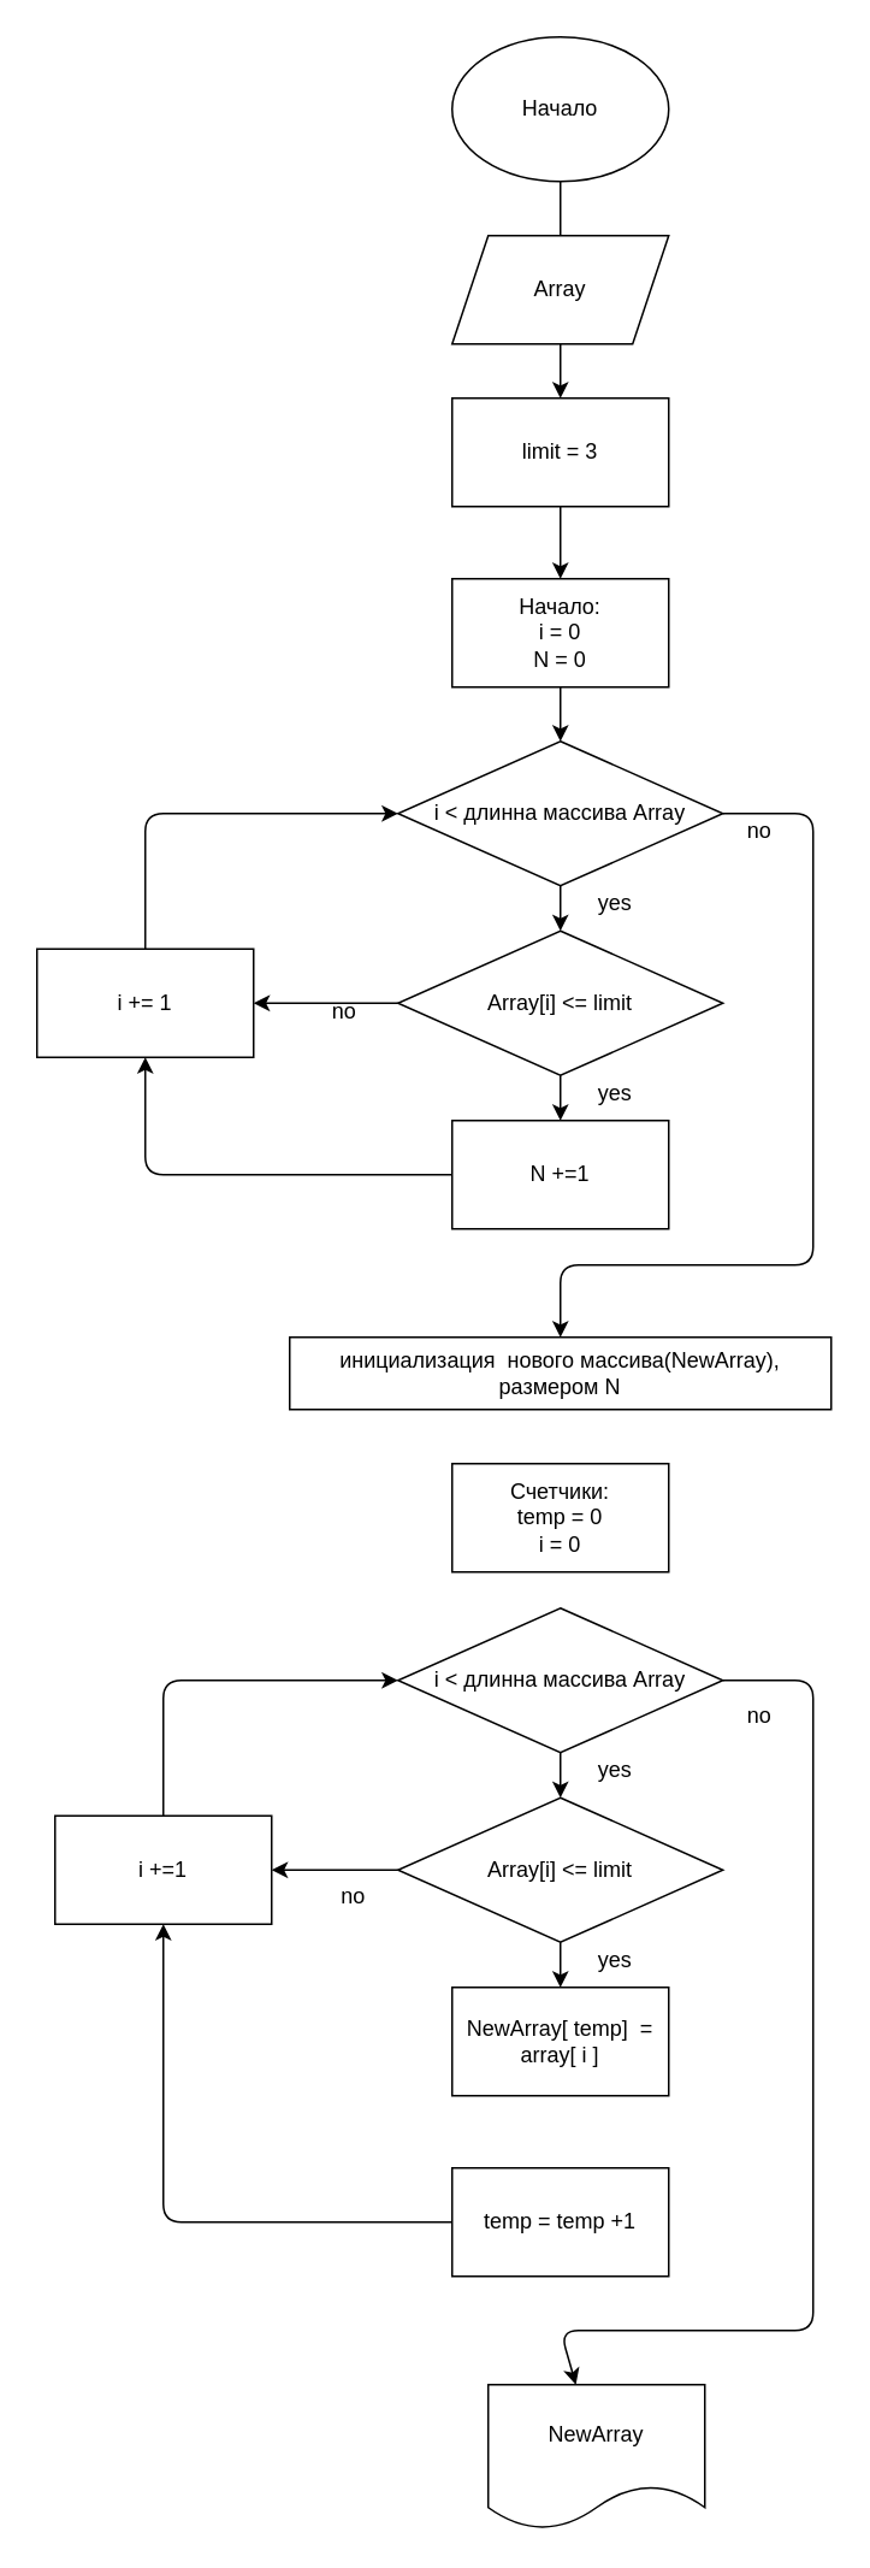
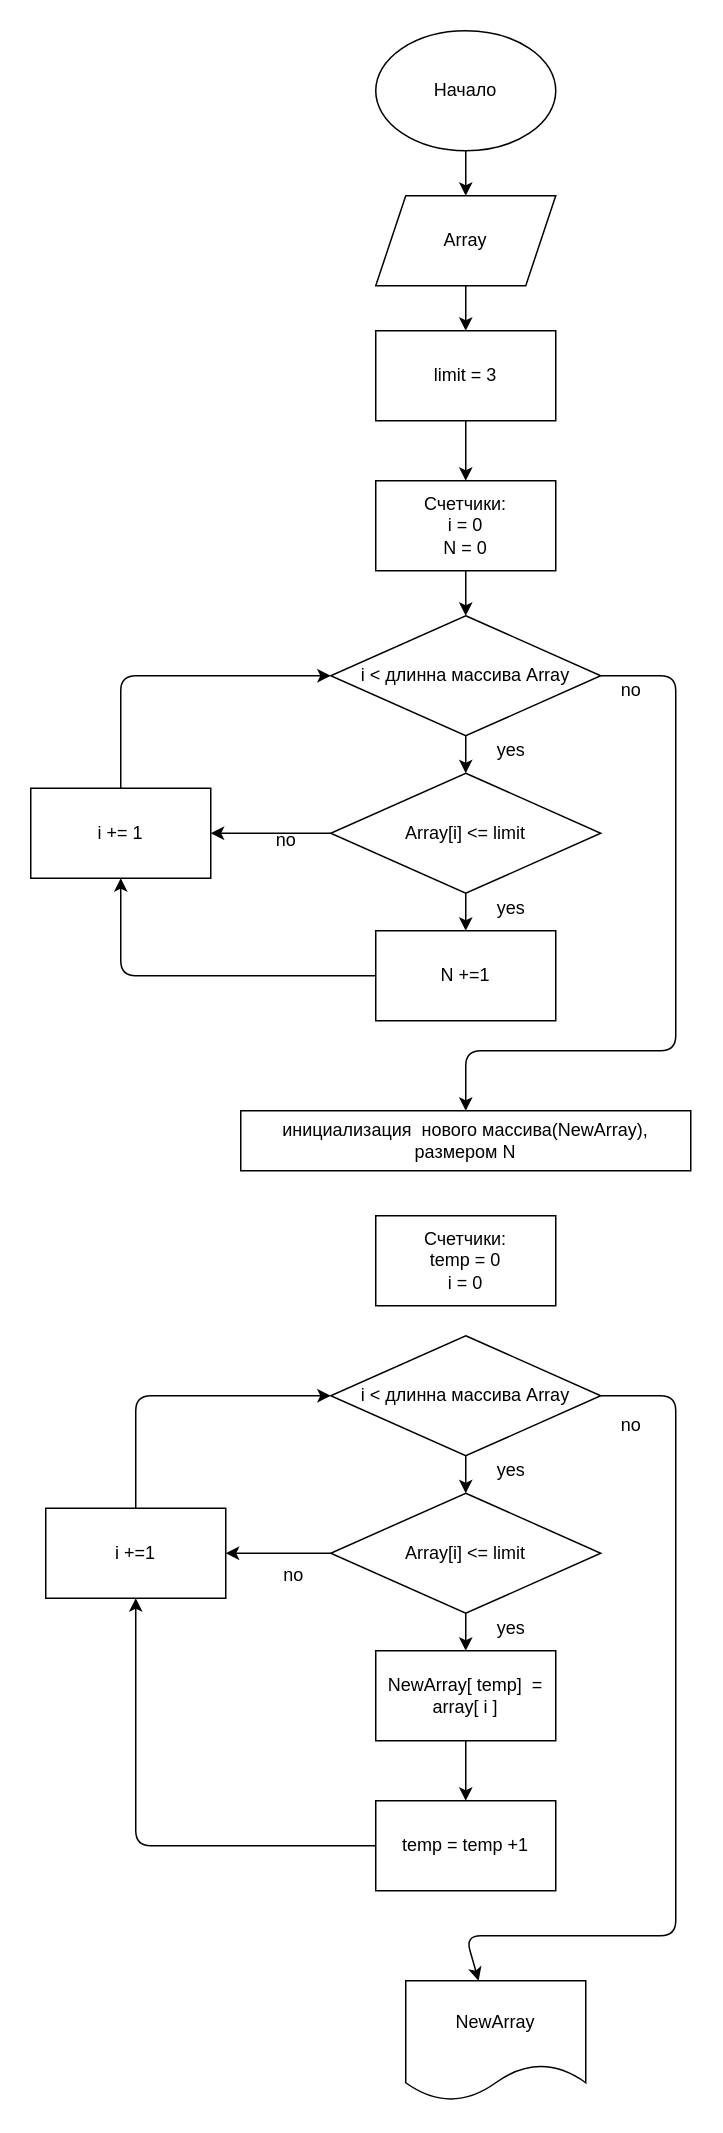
  <mxCell id="0" />
  <mxCell id="1" parent="0" />
- <mxCell id="2" value="" style="edgeStyle=none;html=1;endArrow=none;" edge="1" parent="1" source="3" target="5"><mxGeometry relative="1" as="geometry" /></mxCell>
+ <mxCell id="2" value="" style="edgeStyle=none;html=1;" edge="1" parent="1" source="3" target="5"><mxGeometry relative="1" as="geometry" /></mxCell>
  <mxCell id="3" value="Начало&lt;br&gt;" style="ellipse;whiteSpace=wrap;html=1;" vertex="1" parent="1"><mxGeometry x="250" y="20" width="120" height="80" as="geometry" /></mxCell>
  <mxCell id="4" value="" style="edgeStyle=none;html=1;" edge="1" parent="1" source="5" target="7"><mxGeometry relative="1" as="geometry" /></mxCell>
  <mxCell id="5" value="Array" style="shape=parallelogram;perimeter=parallelogramPerimeter;whiteSpace=wrap;html=1;fixedSize=1;" vertex="1" parent="1"><mxGeometry x="250" y="130" width="120" height="60" as="geometry" /></mxCell>
  <mxCell id="6" value="" style="edgeStyle=none;html=1;" edge="1" parent="1" source="7" target="9"><mxGeometry relative="1" as="geometry" /></mxCell>
  <mxCell id="7" value="limit = 3" style="whiteSpace=wrap;html=1;" vertex="1" parent="1"><mxGeometry x="250" y="220" width="120" height="60" as="geometry" /></mxCell>
  <mxCell id="8" value="" style="edgeStyle=none;html=1;" edge="1" parent="1" source="9" target="12"><mxGeometry relative="1" as="geometry" /></mxCell>
- <mxCell id="9" value="Начало:&lt;br&gt;i = 0&lt;br&gt;N = 0" style="whiteSpace=wrap;html=1;" vertex="1" parent="1"><mxGeometry x="250" y="320" width="120" height="60" as="geometry" /></mxCell>
+ <mxCell id="9" value="Счетчики:&lt;br&gt;i = 0&lt;br&gt;N = 0" style="whiteSpace=wrap;html=1;" vertex="1" parent="1"><mxGeometry x="250" y="320" width="120" height="60" as="geometry" /></mxCell>
  <mxCell id="10" value="" style="edgeStyle=none;html=1;" edge="1" parent="1" source="12" target="15"><mxGeometry relative="1" as="geometry" /></mxCell>
  <mxCell id="11" style="edgeStyle=none;html=1;exitX=1;exitY=0.5;exitDx=0;exitDy=0;entryX=0.5;entryY=0;entryDx=0;entryDy=0;" edge="1" parent="1" source="12" target="23"><mxGeometry relative="1" as="geometry"><mxPoint x="370" y="690" as="targetPoint" /><Array as="points"><mxPoint x="450" y="450" /><mxPoint x="450" y="560" /><mxPoint x="450" y="640" /><mxPoint x="450" y="700" /><mxPoint x="310" y="700" /></Array></mxGeometry></mxCell>
  <mxCell id="12" value="i &amp;lt; длинна массива Array" style="rhombus;whiteSpace=wrap;html=1;" vertex="1" parent="1"><mxGeometry x="220" y="410" width="180" height="80" as="geometry" /></mxCell>
  <mxCell id="13" value="" style="edgeStyle=none;html=1;" edge="1" parent="1" source="15" target="17"><mxGeometry relative="1" as="geometry" /></mxCell>
  <mxCell id="14" value="" style="edgeStyle=none;html=1;exitX=0;exitY=0.5;exitDx=0;exitDy=0;" edge="1" parent="1" source="15" target="19"><mxGeometry relative="1" as="geometry" /></mxCell>
  <mxCell id="15" value="Array[i] &amp;lt;= limit" style="rhombus;whiteSpace=wrap;html=1;" vertex="1" parent="1"><mxGeometry x="220" y="515" width="180" height="80" as="geometry" /></mxCell>
  <mxCell id="16" value="" style="edgeStyle=none;html=1;entryX=0.5;entryY=1;entryDx=0;entryDy=0;" edge="1" parent="1" source="17" target="19"><mxGeometry relative="1" as="geometry"><mxPoint x="150" y="670" as="targetPoint" /><Array as="points"><mxPoint x="80" y="650" /></Array></mxGeometry></mxCell>
  <mxCell id="17" value="N +=1" style="whiteSpace=wrap;html=1;" vertex="1" parent="1"><mxGeometry x="250" y="620" width="120" height="60" as="geometry" /></mxCell>
  <mxCell id="18" style="edgeStyle=none;html=1;exitX=0.5;exitY=0;exitDx=0;exitDy=0;entryX=0;entryY=0.5;entryDx=0;entryDy=0;" edge="1" parent="1" source="19" target="12"><mxGeometry relative="1" as="geometry"><Array as="points"><mxPoint x="80" y="450" /></Array></mxGeometry></mxCell>
  <mxCell id="19" value="i += 1" style="whiteSpace=wrap;html=1;" vertex="1" parent="1"><mxGeometry x="20" y="525" width="120" height="60" as="geometry" /></mxCell>
  <mxCell id="20" value="yes" style="text;html=1;align=center;verticalAlign=middle;resizable=0;points=[];autosize=1;strokeColor=none;fillColor=none;" vertex="1" parent="1"><mxGeometry x="325" y="490" width="30" height="20" as="geometry" /></mxCell>
  <mxCell id="21" value="yes" style="text;html=1;align=center;verticalAlign=middle;resizable=0;points=[];autosize=1;strokeColor=none;fillColor=none;" vertex="1" parent="1"><mxGeometry x="325" y="595" width="30" height="20" as="geometry" /></mxCell>
  <mxCell id="22" value="no" style="text;html=1;align=center;verticalAlign=middle;resizable=0;points=[];autosize=1;strokeColor=none;fillColor=none;" vertex="1" parent="1"><mxGeometry x="175" y="550" width="30" height="20" as="geometry" /></mxCell>
  <mxCell id="23" value="инициализация&amp;nbsp; нового массива(NewArray), размером N" style="whiteSpace=wrap;html=1;" vertex="1" parent="1"><mxGeometry x="160" y="740" width="300" height="40" as="geometry" /></mxCell>
  <mxCell id="24" value="Счетчики:&lt;br&gt;temp = 0&lt;br&gt;i = 0" style="whiteSpace=wrap;html=1;" vertex="1" parent="1"><mxGeometry x="250" y="810" width="120" height="60" as="geometry" /></mxCell>
  <mxCell id="25" value="" style="edgeStyle=none;html=1;" edge="1" parent="1" source="27" target="30"><mxGeometry relative="1" as="geometry" /></mxCell>
  <mxCell id="26" style="edgeStyle=none;html=1;" edge="1" parent="1" source="27" target="39"><mxGeometry relative="1" as="geometry"><Array as="points"><mxPoint x="450" y="930" /><mxPoint x="450" y="1000" /><mxPoint x="450" y="1050" /><mxPoint x="450" y="1100" /><mxPoint x="450" y="1150" /><mxPoint x="450" y="1210" /><mxPoint x="450" y="1250" /><mxPoint x="450" y="1290" /><mxPoint x="310" y="1290" /></Array></mxGeometry></mxCell>
  <mxCell id="27" value="i &amp;lt; длинна массива Array" style="rhombus;whiteSpace=wrap;html=1;" vertex="1" parent="1"><mxGeometry x="220" y="890" width="180" height="80" as="geometry" /></mxCell>
  <mxCell id="28" value="" style="edgeStyle=none;html=1;" edge="1" parent="1" source="30" target="32"><mxGeometry relative="1" as="geometry" /></mxCell>
  <mxCell id="29" value="" style="edgeStyle=none;html=1;" edge="1" parent="1" source="30" target="38"><mxGeometry relative="1" as="geometry" /></mxCell>
  <mxCell id="30" value="Array[i] &amp;lt;= limit" style="rhombus;whiteSpace=wrap;html=1;" vertex="1" parent="1"><mxGeometry x="220" y="995" width="180" height="80" as="geometry" /></mxCell>
+ <mxCell id="31" value="" style="edgeStyle=none;html=1;" edge="1" parent="1" source="32" target="36"><mxGeometry relative="1" as="geometry" /></mxCell>
  <mxCell id="32" value="NewArray[ temp]&amp;nbsp; = array[ i ]" style="whiteSpace=wrap;html=1;" vertex="1" parent="1"><mxGeometry x="250" y="1100" width="120" height="60" as="geometry" /></mxCell>
  <mxCell id="33" value="yes" style="text;html=1;align=center;verticalAlign=middle;resizable=0;points=[];autosize=1;strokeColor=none;fillColor=none;" vertex="1" parent="1"><mxGeometry x="325" y="970" width="30" height="20" as="geometry" /></mxCell>
  <mxCell id="34" value="yes" style="text;html=1;align=center;verticalAlign=middle;resizable=0;points=[];autosize=1;strokeColor=none;fillColor=none;" vertex="1" parent="1"><mxGeometry x="325" y="1075" width="30" height="20" as="geometry" /></mxCell>
  <mxCell id="35" value="" style="edgeStyle=none;html=1;" edge="1" parent="1" source="36" target="38"><mxGeometry relative="1" as="geometry"><Array as="points"><mxPoint x="90" y="1230" /></Array></mxGeometry></mxCell>
  <mxCell id="36" value="temp = temp +1" style="whiteSpace=wrap;html=1;" vertex="1" parent="1"><mxGeometry x="250" y="1200" width="120" height="60" as="geometry" /></mxCell>
  <mxCell id="37" style="edgeStyle=none;html=1;entryX=0;entryY=0.5;entryDx=0;entryDy=0;" edge="1" parent="1" source="38" target="27"><mxGeometry relative="1" as="geometry"><Array as="points"><mxPoint x="90" y="930" /></Array></mxGeometry></mxCell>
  <mxCell id="38" value="i +=1" style="whiteSpace=wrap;html=1;" vertex="1" parent="1"><mxGeometry x="30" y="1005" width="120" height="60" as="geometry" /></mxCell>
  <mxCell id="39" value="NewArray" style="shape=document;whiteSpace=wrap;html=1;boundedLbl=1;" vertex="1" parent="1"><mxGeometry x="270" y="1320" width="120" height="80" as="geometry" /></mxCell>
  <mxCell id="40" value="no" style="text;html=1;align=center;verticalAlign=middle;resizable=0;points=[];autosize=1;strokeColor=none;fillColor=none;" vertex="1" parent="1"><mxGeometry x="180" y="1040" width="30" height="20" as="geometry" /></mxCell>
  <mxCell id="41" value="no" style="text;html=1;align=center;verticalAlign=middle;resizable=0;points=[];autosize=1;strokeColor=none;fillColor=none;" vertex="1" parent="1"><mxGeometry x="405" y="940" width="30" height="20" as="geometry" /></mxCell>
  <mxCell id="42" value="no" style="text;html=1;align=center;verticalAlign=middle;resizable=0;points=[];autosize=1;strokeColor=none;fillColor=none;" vertex="1" parent="1"><mxGeometry x="405" y="450" width="30" height="20" as="geometry" /></mxCell>
